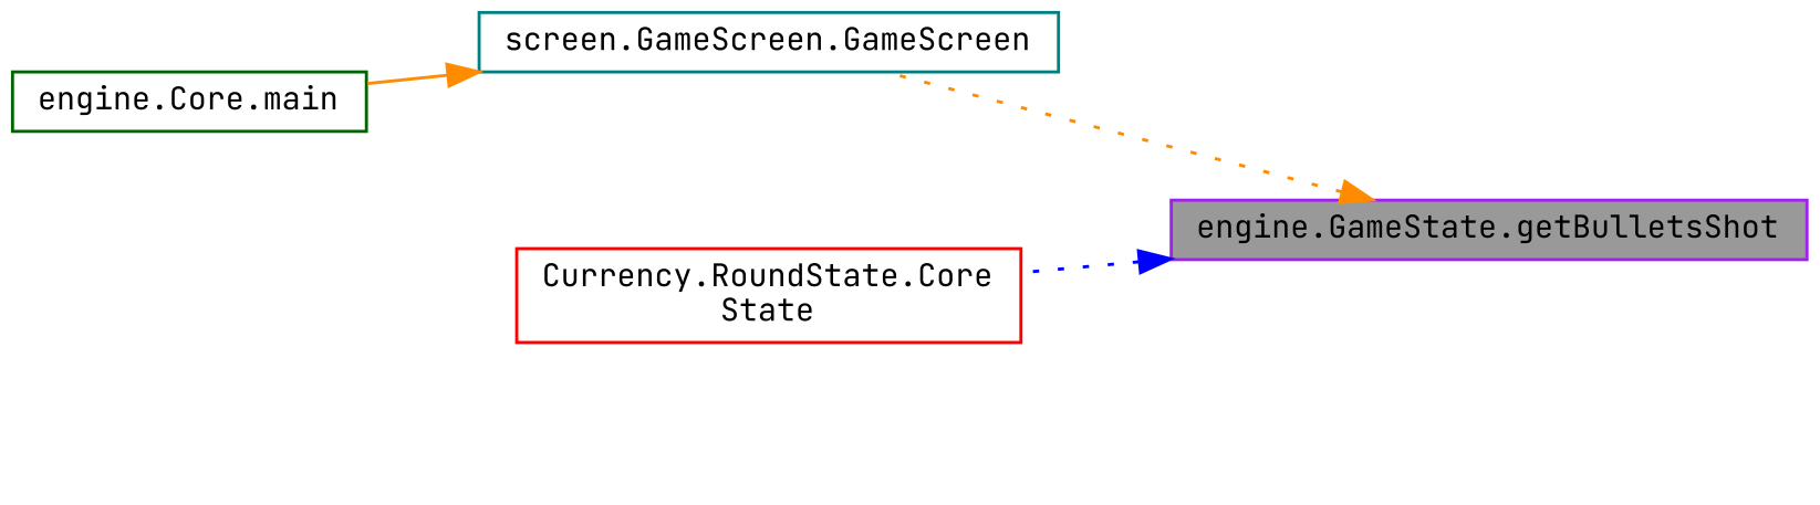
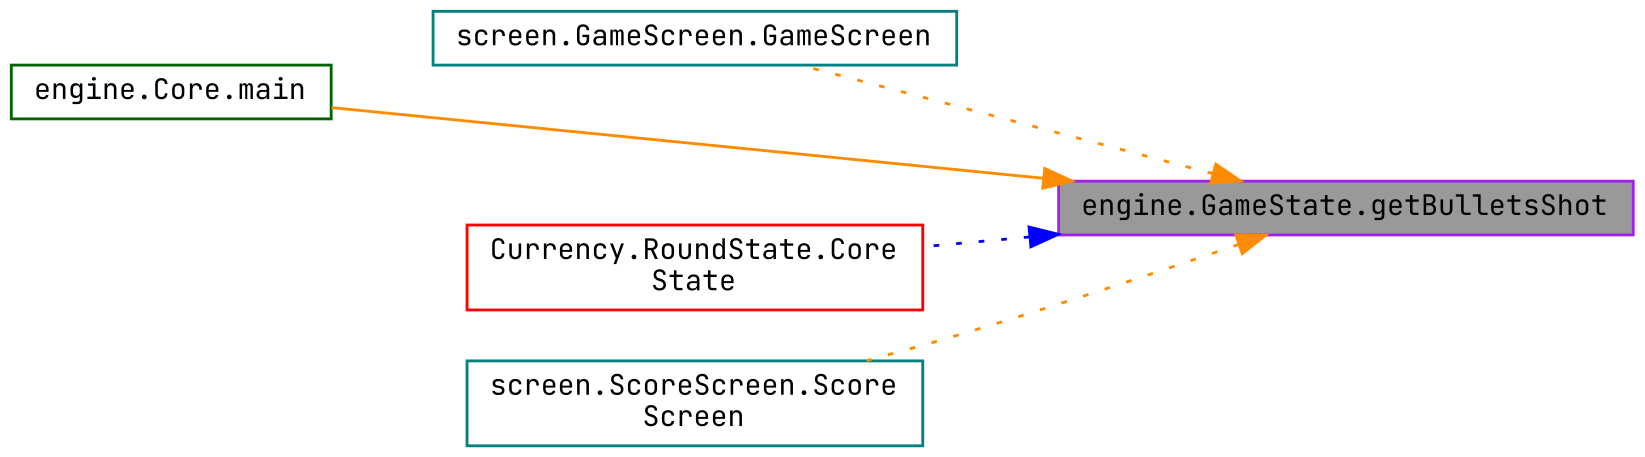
  digraph {
    fontname="JetBrains Mono"
    rankdir=RL
    node [color=teal fillcolor=white fontname="JetBrains Mono" fontsize=10 shape=box style=filled]
    edge [color=darkorange dir=back fontname="JetBrains Mono" fontsize=10 labelfontname=Helvetica labelfontsize=10 style=dotted]
    n1 [color=purple fillcolor=grey60 fontcolor=black height=0.2 label="engine.GameState.getBulletsShot" width=0.4]
    n2 [height=0.2 label="screen.GameScreen.GameScreen" width=0.4]
    n3 [color=darkgreen height=0.2 label="engine.Core.main" width=0.4]
    n4 [color=red height=0.2 label="Currency.RoundState.Core\lState" width=0.4]
+   n5 [height=0.2 label="screen.ScoreScreen.Score\lScreen" width=0.4]
    n1 -> n2
-   n2 -> n3 [style=solid]
+   n1 -> n3 [style=solid]
    n1 -> n4 [color=blue]
+   n1 -> n5
  }
